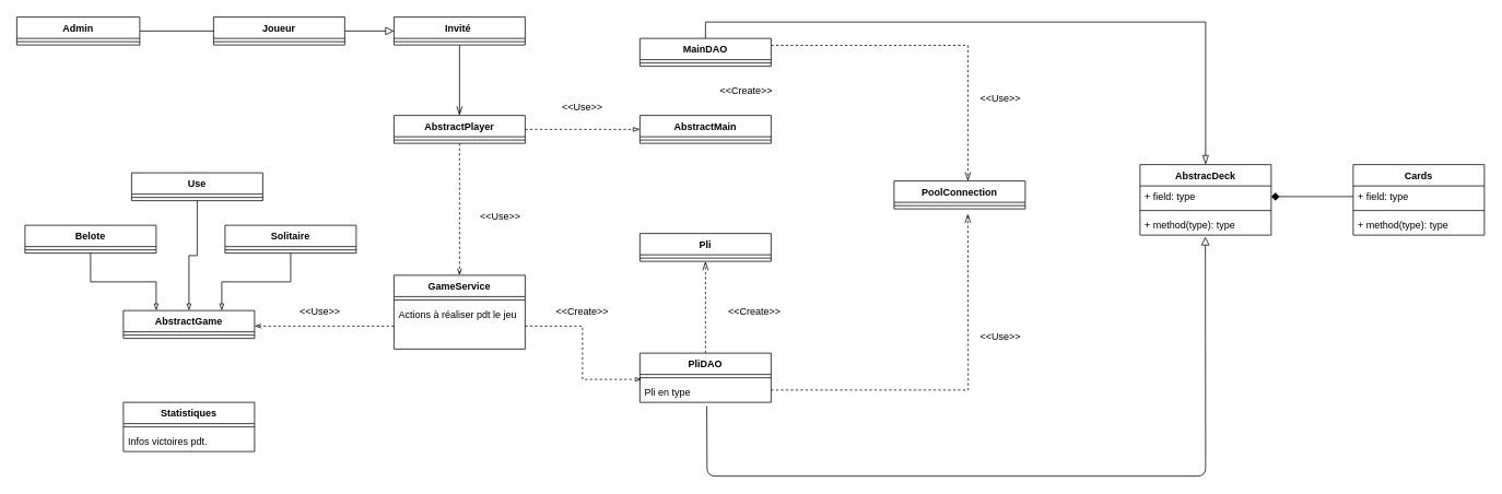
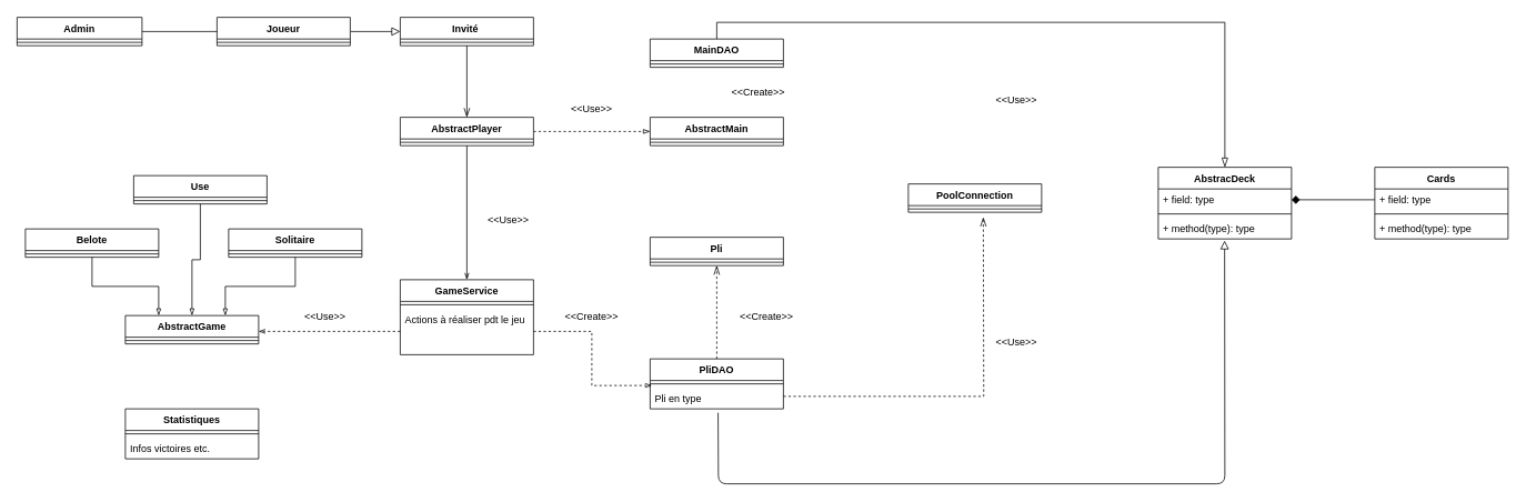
  <mxCell id="0" />
  <mxCell id="1" parent="0" />
  <mxCell id="2" style="edgeStyle=orthogonalEdgeStyle;rounded=0;orthogonalLoop=1;jettySize=auto;html=1;exitX=0.5;exitY=1;exitDx=0;exitDy=0;entryX=0.25;entryY=0;entryDx=0;entryDy=0;endArrow=blockThin;endFill=0;fontColor=none;" edge="1" parent="1" source="3" target="33"><mxGeometry relative="1" as="geometry" /></mxCell>
  <mxCell id="3" value="Belote" style="swimlane;fontStyle=1;align=center;verticalAlign=top;childLayout=stackLayout;horizontal=1;startSize=26;horizontalStack=0;resizeParent=1;resizeParentMax=0;resizeLast=0;collapsible=1;marginBottom=0;fontColor=none;" vertex="1" parent="1"><mxGeometry x="30" y="274" width="160" height="34" as="geometry" /></mxCell>
  <mxCell id="4" value="" style="line;strokeWidth=1;fillColor=none;align=left;verticalAlign=middle;spacingTop=-1;spacingLeft=3;spacingRight=3;rotatable=0;labelPosition=right;points=[];portConstraint=eastwest;" vertex="1" parent="3"><mxGeometry y="26" width="160" height="8" as="geometry" /></mxCell>
  <mxCell id="5" style="edgeStyle=orthogonalEdgeStyle;rounded=0;orthogonalLoop=1;jettySize=auto;html=1;exitX=0.5;exitY=1;exitDx=0;exitDy=0;endArrow=blockThin;endFill=0;fontColor=none;entryX=0.5;entryY=0;entryDx=0;entryDy=0;" edge="1" parent="1" source="6" target="33"><mxGeometry relative="1" as="geometry"><mxPoint x="230" y="350" as="targetPoint" /></mxGeometry></mxCell>
  <mxCell id="6" value="Use" style="swimlane;fontStyle=1;align=center;verticalAlign=top;childLayout=stackLayout;horizontal=1;startSize=26;horizontalStack=0;resizeParent=1;resizeParentMax=0;resizeLast=0;collapsible=1;marginBottom=0;fontColor=none;" vertex="1" parent="1"><mxGeometry x="160" y="210" width="160" height="34" as="geometry" /></mxCell>
  <mxCell id="7" value="" style="line;strokeWidth=1;fillColor=none;align=left;verticalAlign=middle;spacingTop=-1;spacingLeft=3;spacingRight=3;rotatable=0;labelPosition=right;points=[];portConstraint=eastwest;" vertex="1" parent="6"><mxGeometry y="26" width="160" height="8" as="geometry" /></mxCell>
  <mxCell id="8" style="edgeStyle=orthogonalEdgeStyle;rounded=0;orthogonalLoop=1;jettySize=auto;html=1;exitX=0.5;exitY=1;exitDx=0;exitDy=0;entryX=0.75;entryY=0;entryDx=0;entryDy=0;endArrow=blockThin;endFill=0;fontColor=none;" edge="1" parent="1" source="9" target="33"><mxGeometry relative="1" as="geometry" /></mxCell>
  <mxCell id="9" value="Solitaire" style="swimlane;fontStyle=1;align=center;verticalAlign=top;childLayout=stackLayout;horizontal=1;startSize=26;horizontalStack=0;resizeParent=1;resizeParentMax=0;resizeLast=0;collapsible=1;marginBottom=0;fontColor=none;" vertex="1" parent="1"><mxGeometry x="274" y="274" width="160" height="34" as="geometry" /></mxCell>
  <mxCell id="10" value="" style="line;strokeWidth=1;fillColor=none;align=left;verticalAlign=middle;spacingTop=-1;spacingLeft=3;spacingRight=3;rotatable=0;labelPosition=right;points=[];portConstraint=eastwest;" vertex="1" parent="9"><mxGeometry y="26" width="160" height="8" as="geometry" /></mxCell>
  <mxCell id="11" style="edgeStyle=orthogonalEdgeStyle;rounded=0;orthogonalLoop=1;jettySize=auto;html=1;exitX=0;exitY=0.5;exitDx=0;exitDy=0;entryX=1;entryY=0.5;entryDx=0;entryDy=0;endArrow=openThin;endFill=0;fontColor=none;dashed=1;" edge="1" parent="1" source="16"><mxGeometry relative="1" as="geometry"><mxPoint x="310" y="397" as="targetPoint" /></mxGeometry></mxCell>
  <mxCell id="12" value="&amp;lt;&amp;lt;Use&amp;gt;&amp;gt;" style="text;html=1;strokeColor=none;fillColor=none;align=center;verticalAlign=middle;whiteSpace=wrap;rounded=0;fontColor=none;" vertex="1" parent="1"><mxGeometry x="370" y="370" width="40" height="20" as="geometry" /></mxCell>
  <mxCell id="13" style="edgeStyle=orthogonalEdgeStyle;rounded=0;orthogonalLoop=1;jettySize=auto;html=1;exitX=1;exitY=0.5;exitDx=0;exitDy=0;entryX=0.013;entryY=-0.077;entryDx=0;entryDy=0;entryPerimeter=0;dashed=1;endArrow=openThin;endFill=0;fontColor=none;" edge="1" parent="1" source="16" target="51"><mxGeometry relative="1" as="geometry" /></mxCell>
  <mxCell id="14" value="GameService" style="swimlane;fontStyle=1;align=center;verticalAlign=top;childLayout=stackLayout;horizontal=1;startSize=26;horizontalStack=0;resizeParent=1;resizeParentMax=0;resizeLast=0;collapsible=1;marginBottom=0;" vertex="1" parent="1"><mxGeometry x="480" y="335" width="160" height="90" as="geometry" /></mxCell>
  <mxCell id="15" value="" style="line;strokeWidth=1;fillColor=none;align=left;verticalAlign=middle;spacingTop=-1;spacingLeft=3;spacingRight=3;rotatable=0;labelPosition=right;points=[];portConstraint=eastwest;" vertex="1" parent="14"><mxGeometry y="26" width="160" height="8" as="geometry" /></mxCell>
  <mxCell id="16" value="Actions à réaliser pdt le jeu" style="text;strokeColor=none;fillColor=none;align=left;verticalAlign=top;spacingLeft=4;spacingRight=4;overflow=hidden;rotatable=0;points=[[0,0.5],[1,0.5]];portConstraint=eastwest;" vertex="1" parent="14"><mxGeometry y="34" width="160" height="56" as="geometry" /></mxCell>
  <mxCell id="17" value="&amp;lt;&amp;lt;Create&amp;gt;&amp;gt;" style="text;html=1;strokeColor=none;fillColor=none;align=center;verticalAlign=middle;whiteSpace=wrap;rounded=0;fontColor=none;" vertex="1" parent="1"><mxGeometry x="690" y="370" width="40" height="20" as="geometry" /></mxCell>
- <mxCell id="18" style="edgeStyle=orthogonalEdgeStyle;rounded=0;orthogonalLoop=1;jettySize=auto;html=1;exitX=0.5;exitY=1;exitDx=0;exitDy=0;entryX=0.5;entryY=0;entryDx=0;entryDy=0;dashed=1;endArrow=openThin;endFill=0;fontColor=none;" edge="1" parent="1" source="20" target="14"><mxGeometry relative="1" as="geometry" /></mxCell>
+ <mxCell id="18" style="edgeStyle=orthogonalEdgeStyle;rounded=0;orthogonalLoop=1;jettySize=auto;html=1;exitX=0.5;exitY=1;exitDx=0;exitDy=0;entryX=0.5;entryY=0;entryDx=0;entryDy=0;dashed=0;endArrow=openThin;endFill=0;fontColor=none;" edge="1" parent="1" source="20" target="14"><mxGeometry relative="1" as="geometry" /></mxCell>
  <mxCell id="19" style="edgeStyle=orthogonalEdgeStyle;rounded=0;orthogonalLoop=1;jettySize=auto;html=1;exitX=1;exitY=0.5;exitDx=0;exitDy=0;entryX=0;entryY=0.5;entryDx=0;entryDy=0;dashed=1;endArrow=blockThin;endFill=0;fontColor=none;" edge="1" parent="1" source="20" target="23"><mxGeometry relative="1" as="geometry" /></mxCell>
  <mxCell id="20" value="AbstractPlayer" style="swimlane;fontStyle=1;align=center;verticalAlign=top;childLayout=stackLayout;horizontal=1;startSize=26;horizontalStack=0;resizeParent=1;resizeParentMax=0;resizeLast=0;collapsible=1;marginBottom=0;fontColor=none;" vertex="1" parent="1"><mxGeometry x="480" y="140" width="160" height="34" as="geometry" /></mxCell>
  <mxCell id="21" value="" style="line;strokeWidth=1;fillColor=none;align=left;verticalAlign=middle;spacingTop=-1;spacingLeft=3;spacingRight=3;rotatable=0;labelPosition=right;points=[];portConstraint=eastwest;" vertex="1" parent="20"><mxGeometry y="26" width="160" height="8" as="geometry" /></mxCell>
  <mxCell id="22" value="&amp;lt;&amp;lt;Use&amp;gt;&amp;gt;" style="text;html=1;strokeColor=none;fillColor=none;align=center;verticalAlign=middle;whiteSpace=wrap;rounded=0;fontColor=none;" vertex="1" parent="1"><mxGeometry x="590" y="254" width="40" height="20" as="geometry" /></mxCell>
  <mxCell id="23" value="AbstractMain" style="swimlane;fontStyle=1;align=center;verticalAlign=top;childLayout=stackLayout;horizontal=1;startSize=26;horizontalStack=0;resizeParent=1;resizeParentMax=0;resizeLast=0;collapsible=1;marginBottom=0;fontColor=none;" vertex="1" parent="1"><mxGeometry x="780" y="140" width="160" height="34" as="geometry" /></mxCell>
  <mxCell id="24" value="" style="line;strokeWidth=1;fillColor=none;align=left;verticalAlign=middle;spacingTop=-1;spacingLeft=3;spacingRight=3;rotatable=0;labelPosition=right;points=[];portConstraint=eastwest;" vertex="1" parent="23"><mxGeometry y="26" width="160" height="8" as="geometry" /></mxCell>
- <mxCell id="25" style="edgeStyle=orthogonalEdgeStyle;rounded=0;orthogonalLoop=1;jettySize=auto;html=1;exitX=1;exitY=0.25;exitDx=0;exitDy=0;entryX=0.563;entryY=0;entryDx=0;entryDy=0;entryPerimeter=0;endArrow=openThin;endFill=0;endSize=9;strokeWidth=1;fontColor=none;dashed=1;" edge="1" parent="1" source="27" target="44"><mxGeometry relative="1" as="geometry" /></mxCell>
  <mxCell id="26" style="edgeStyle=orthogonalEdgeStyle;rounded=0;orthogonalLoop=1;jettySize=auto;html=1;exitX=0.5;exitY=0;exitDx=0;exitDy=0;entryX=0.5;entryY=0;entryDx=0;entryDy=0;endArrow=blockThin;endFill=0;endSize=9;strokeWidth=1;fontColor=none;" edge="1" parent="1" source="27" target="57"><mxGeometry relative="1" as="geometry" /></mxCell>
  <mxCell id="27" value="MainDAO" style="swimlane;fontStyle=1;align=center;verticalAlign=top;childLayout=stackLayout;horizontal=1;startSize=26;horizontalStack=0;resizeParent=1;resizeParentMax=0;resizeLast=0;collapsible=1;marginBottom=0;fontColor=none;" vertex="1" parent="1"><mxGeometry x="780" y="46" width="160" height="34" as="geometry" /></mxCell>
  <mxCell id="28" value="" style="line;strokeWidth=1;fillColor=none;align=left;verticalAlign=middle;spacingTop=-1;spacingLeft=3;spacingRight=3;rotatable=0;labelPosition=right;points=[];portConstraint=eastwest;" vertex="1" parent="27"><mxGeometry y="26" width="160" height="8" as="geometry" /></mxCell>
  <mxCell id="29" value="&amp;lt;&amp;lt;Use&amp;gt;&amp;gt;" style="text;html=1;strokeColor=none;fillColor=none;align=center;verticalAlign=middle;whiteSpace=wrap;rounded=0;fontColor=none;" vertex="1" parent="1"><mxGeometry x="690" y="120" width="40" height="20" as="geometry" /></mxCell>
  <mxCell id="30" value="Statistiques" style="swimlane;fontStyle=1;align=center;verticalAlign=top;childLayout=stackLayout;horizontal=1;startSize=26;horizontalStack=0;resizeParent=1;resizeParentMax=0;resizeLast=0;collapsible=1;marginBottom=0;" vertex="1" parent="1"><mxGeometry x="150" y="490" width="160" height="60" as="geometry" /></mxCell>
  <mxCell id="31" value="" style="line;strokeWidth=1;fillColor=none;align=left;verticalAlign=middle;spacingTop=-1;spacingLeft=3;spacingRight=3;rotatable=0;labelPosition=right;points=[];portConstraint=eastwest;" vertex="1" parent="30"><mxGeometry y="26" width="160" height="8" as="geometry" /></mxCell>
- <mxCell id="32" value="Infos victoires pdt. " style="text;strokeColor=none;fillColor=none;align=left;verticalAlign=top;spacingLeft=4;spacingRight=4;overflow=hidden;rotatable=0;points=[[0,0.5],[1,0.5]];portConstraint=eastwest;" vertex="1" parent="30"><mxGeometry y="34" width="160" height="26" as="geometry" /></mxCell>
+ <mxCell id="32" value="Infos victoires etc. " style="text;strokeColor=none;fillColor=none;align=left;verticalAlign=top;spacingLeft=4;spacingRight=4;overflow=hidden;rotatable=0;points=[[0,0.5],[1,0.5]];portConstraint=eastwest;" vertex="1" parent="30"><mxGeometry y="34" width="160" height="26" as="geometry" /></mxCell>
  <mxCell id="33" value="AbstractGame" style="swimlane;fontStyle=1;align=center;verticalAlign=top;childLayout=stackLayout;horizontal=1;startSize=26;horizontalStack=0;resizeParent=1;resizeParentMax=0;resizeLast=0;collapsible=1;marginBottom=0;" vertex="1" parent="1"><mxGeometry x="150" y="378" width="160" height="34" as="geometry" /></mxCell>
  <mxCell id="34" value="" style="line;strokeWidth=1;fillColor=none;align=left;verticalAlign=middle;spacingTop=-1;spacingLeft=3;spacingRight=3;rotatable=0;labelPosition=right;points=[];portConstraint=eastwest;" vertex="1" parent="33"><mxGeometry y="26" width="160" height="8" as="geometry" /></mxCell>
  <mxCell id="35" style="edgeStyle=orthogonalEdgeStyle;rounded=0;orthogonalLoop=1;jettySize=auto;html=1;exitX=0.5;exitY=1;exitDx=0;exitDy=0;endArrow=openThin;endFill=0;endSize=9;strokeWidth=1;fontColor=none;" edge="1" parent="1" source="36" target="20"><mxGeometry relative="1" as="geometry" /></mxCell>
  <mxCell id="36" value="Invité " style="swimlane;fontStyle=1;align=center;verticalAlign=top;childLayout=stackLayout;horizontal=1;startSize=26;horizontalStack=0;resizeParent=1;resizeParentMax=0;resizeLast=0;collapsible=1;marginBottom=0;fontColor=none;" vertex="1" parent="1"><mxGeometry x="480" y="20" width="160" height="34" as="geometry" /></mxCell>
  <mxCell id="37" value="" style="line;strokeWidth=1;fillColor=none;align=left;verticalAlign=middle;spacingTop=-1;spacingLeft=3;spacingRight=3;rotatable=0;labelPosition=right;points=[];portConstraint=eastwest;" vertex="1" parent="36"><mxGeometry y="26" width="160" height="8" as="geometry" /></mxCell>
  <mxCell id="38" style="edgeStyle=orthogonalEdgeStyle;rounded=0;orthogonalLoop=1;jettySize=auto;html=1;exitX=1;exitY=0.5;exitDx=0;exitDy=0;entryX=0;entryY=0.5;entryDx=0;entryDy=0;endArrow=block;endFill=0;fontColor=none;strokeWidth=1;endSize=8;" edge="1" parent="1" source="39" target="36"><mxGeometry relative="1" as="geometry" /></mxCell>
  <mxCell id="39" value="Joueur&#10;" style="swimlane;fontStyle=1;align=center;verticalAlign=top;childLayout=stackLayout;horizontal=1;startSize=26;horizontalStack=0;resizeParent=1;resizeParentMax=0;resizeLast=0;collapsible=1;marginBottom=0;fontColor=none;" vertex="1" parent="1"><mxGeometry x="260" y="20" width="160" height="34" as="geometry" /></mxCell>
  <mxCell id="40" value="" style="line;strokeWidth=1;fillColor=none;align=left;verticalAlign=middle;spacingTop=-1;spacingLeft=3;spacingRight=3;rotatable=0;labelPosition=right;points=[];portConstraint=eastwest;" vertex="1" parent="39"><mxGeometry y="26" width="160" height="8" as="geometry" /></mxCell>
  <mxCell id="41" style="edgeStyle=orthogonalEdgeStyle;rounded=0;orthogonalLoop=1;jettySize=auto;html=1;exitX=1;exitY=0.5;exitDx=0;exitDy=0;entryX=0;entryY=0.5;entryDx=0;entryDy=0;endArrow=none;endFill=0;fontColor=none;endSize=9;" edge="1" parent="1" source="42" target="39"><mxGeometry relative="1" as="geometry" /></mxCell>
  <mxCell id="42" value="Admin" style="swimlane;fontStyle=1;align=center;verticalAlign=top;childLayout=stackLayout;horizontal=1;startSize=26;horizontalStack=0;resizeParent=1;resizeParentMax=0;resizeLast=0;collapsible=1;marginBottom=0;fontColor=none;" vertex="1" parent="1"><mxGeometry y="20" width="150" height="34" as="geometry" x="20" /></mxCell>
  <mxCell id="43" value="" style="line;strokeWidth=1;fillColor=none;align=left;verticalAlign=middle;spacingTop=-1;spacingLeft=3;spacingRight=3;rotatable=0;labelPosition=right;points=[];portConstraint=eastwest;" vertex="1" parent="42"><mxGeometry y="26" width="150" height="8" as="geometry" /></mxCell>
  <mxCell id="44" value="PoolConnection" style="swimlane;fontStyle=1;align=center;verticalAlign=top;childLayout=stackLayout;horizontal=1;startSize=26;horizontalStack=0;resizeParent=1;resizeParentMax=0;resizeLast=0;collapsible=1;marginBottom=0;fontColor=none;" vertex="1" parent="1"><mxGeometry x="1090" y="220" width="160" height="34" as="geometry" /></mxCell>
  <mxCell id="45" value="" style="line;strokeWidth=1;fillColor=none;align=left;verticalAlign=middle;spacingTop=-1;spacingLeft=3;spacingRight=3;rotatable=0;labelPosition=right;points=[];portConstraint=eastwest;" vertex="1" parent="44"><mxGeometry y="26" width="160" height="8" as="geometry" /></mxCell>
  <mxCell id="46" value="&amp;lt;&amp;lt;Create&amp;gt;&amp;gt;" style="text;html=1;strokeColor=none;fillColor=none;align=center;verticalAlign=middle;whiteSpace=wrap;rounded=0;fontColor=none;" vertex="1" parent="1"><mxGeometry x="890" y="100" width="40" height="20" as="geometry" /></mxCell>
  <mxCell id="47" style="edgeStyle=orthogonalEdgeStyle;rounded=0;orthogonalLoop=1;jettySize=auto;html=1;exitX=0.5;exitY=0;exitDx=0;exitDy=0;entryX=0.5;entryY=1;entryDx=0;entryDy=0;dashed=1;endArrow=openThin;endFill=0;endSize=9;strokeWidth=1;fontColor=none;" edge="1" parent="1" source="49" target="52"><mxGeometry relative="1" as="geometry" /></mxCell>
  <mxCell id="48" style="edgeStyle=orthogonalEdgeStyle;rounded=0;orthogonalLoop=1;jettySize=auto;html=1;exitX=1;exitY=0.75;exitDx=0;exitDy=0;endArrow=openThin;endFill=0;endSize=9;strokeWidth=1;fontColor=none;dashed=1;" edge="1" parent="1" source="49"><mxGeometry relative="1" as="geometry"><mxPoint x="1180" y="260" as="targetPoint" /></mxGeometry></mxCell>
  <mxCell id="49" value="PliDAO" style="swimlane;fontStyle=1;align=center;verticalAlign=top;childLayout=stackLayout;horizontal=1;startSize=26;horizontalStack=0;resizeParent=1;resizeParentMax=0;resizeLast=0;collapsible=1;marginBottom=0;fontColor=none;" vertex="1" parent="1"><mxGeometry x="780" y="430" width="160" height="60" as="geometry" /></mxCell>
  <mxCell id="50" value="" style="line;strokeWidth=1;fillColor=none;align=left;verticalAlign=middle;spacingTop=-1;spacingLeft=3;spacingRight=3;rotatable=0;labelPosition=right;points=[];portConstraint=eastwest;" vertex="1" parent="49"><mxGeometry y="26" width="160" height="8" as="geometry" /></mxCell>
  <mxCell id="51" value="Pli en type" style="text;strokeColor=none;fillColor=none;align=left;verticalAlign=top;spacingLeft=4;spacingRight=4;overflow=hidden;rotatable=0;points=[[0,0.5],[1,0.5]];portConstraint=eastwest;" vertex="1" parent="49"><mxGeometry y="34" width="160" height="26" as="geometry" /></mxCell>
  <mxCell id="52" value="Pli" style="swimlane;fontStyle=1;align=center;verticalAlign=top;childLayout=stackLayout;horizontal=1;startSize=26;horizontalStack=0;resizeParent=1;resizeParentMax=0;resizeLast=0;collapsible=1;marginBottom=0;fontColor=none;" vertex="1" parent="1"><mxGeometry x="780" y="284" width="160" height="34" as="geometry" /></mxCell>
  <mxCell id="53" value="" style="line;strokeWidth=1;fillColor=none;align=left;verticalAlign=middle;spacingTop=-1;spacingLeft=3;spacingRight=3;rotatable=0;labelPosition=right;points=[];portConstraint=eastwest;" vertex="1" parent="52"><mxGeometry y="26" width="160" height="8" as="geometry" /></mxCell>
  <mxCell id="54" value="&amp;lt;&amp;lt;Create&amp;gt;&amp;gt;" style="text;html=1;strokeColor=none;fillColor=none;align=center;verticalAlign=middle;whiteSpace=wrap;rounded=0;fontColor=none;" vertex="1" parent="1"><mxGeometry x="900" y="370" width="40" height="20" as="geometry" /></mxCell>
  <mxCell id="55" value="&amp;lt;&amp;lt;Use&amp;gt;&amp;gt;" style="text;html=1;strokeColor=none;fillColor=none;align=center;verticalAlign=middle;whiteSpace=wrap;rounded=0;fontColor=none;" vertex="1" parent="1"><mxGeometry x="1200" y="110" width="40" height="20" as="geometry" /></mxCell>
  <mxCell id="56" value="&amp;lt;&amp;lt;Use&amp;gt;&amp;gt;" style="text;html=1;strokeColor=none;fillColor=none;align=center;verticalAlign=middle;whiteSpace=wrap;rounded=0;fontColor=none;" vertex="1" parent="1"><mxGeometry x="1200" y="400" width="40" height="20" as="geometry" /></mxCell>
  <mxCell id="57" value="AbstracDeck" style="swimlane;fontStyle=1;align=center;verticalAlign=top;childLayout=stackLayout;horizontal=1;startSize=26;horizontalStack=0;resizeParent=1;resizeParentMax=0;resizeLast=0;collapsible=1;marginBottom=0;fontColor=none;" vertex="1" parent="1"><mxGeometry x="1390" y="200" width="160" height="86" as="geometry" /></mxCell>
  <mxCell id="58" value="+ field: type" style="text;strokeColor=none;fillColor=none;align=left;verticalAlign=top;spacingLeft=4;spacingRight=4;overflow=hidden;rotatable=0;points=[[0,0.5],[1,0.5]];portConstraint=eastwest;" vertex="1" parent="57"><mxGeometry y="26" width="160" height="26" as="geometry" /></mxCell>
  <mxCell id="59" value="" style="line;strokeWidth=1;fillColor=none;align=left;verticalAlign=middle;spacingTop=-1;spacingLeft=3;spacingRight=3;rotatable=0;labelPosition=right;points=[];portConstraint=eastwest;" vertex="1" parent="57"><mxGeometry y="52" width="160" height="8" as="geometry" /></mxCell>
  <mxCell id="60" value="+ method(type): type" style="text;strokeColor=none;fillColor=none;align=left;verticalAlign=top;spacingLeft=4;spacingRight=4;overflow=hidden;rotatable=0;points=[[0,0.5],[1,0.5]];portConstraint=eastwest;" vertex="1" parent="57"><mxGeometry y="60" width="160" height="26" as="geometry" /></mxCell>
  <mxCell id="61" value="" style="endArrow=block;html=1;strokeWidth=1;fontColor=none;exitX=0.51;exitY=1.179;exitDx=0;exitDy=0;exitPerimeter=0;entryX=0.498;entryY=1.077;entryDx=0;entryDy=0;entryPerimeter=0;endFill=0;endSize=8;" edge="1" parent="1" source="51" target="60"><mxGeometry width="50" height="50" relative="1" as="geometry"><mxPoint x="1130" y="340" as="sourcePoint" /><mxPoint x="862" y="630" as="targetPoint" /><Array as="points"><mxPoint x="862" y="580" /><mxPoint x="1470" y="580" /></Array></mxGeometry></mxCell>
  <mxCell id="62" value="Cards" style="swimlane;fontStyle=1;align=center;verticalAlign=top;childLayout=stackLayout;horizontal=1;startSize=26;horizontalStack=0;resizeParent=1;resizeParentMax=0;resizeLast=0;collapsible=1;marginBottom=0;fontColor=none;" vertex="1" parent="1"><mxGeometry x="1650" y="200" width="160" height="86" as="geometry" /></mxCell>
  <mxCell id="63" value="+ field: type" style="text;strokeColor=none;fillColor=none;align=left;verticalAlign=top;spacingLeft=4;spacingRight=4;overflow=hidden;rotatable=0;points=[[0,0.5],[1,0.5]];portConstraint=eastwest;" vertex="1" parent="62"><mxGeometry y="26" width="160" height="26" as="geometry" /></mxCell>
  <mxCell id="64" value="" style="line;strokeWidth=1;fillColor=none;align=left;verticalAlign=middle;spacingTop=-1;spacingLeft=3;spacingRight=3;rotatable=0;labelPosition=right;points=[];portConstraint=eastwest;" vertex="1" parent="62"><mxGeometry y="52" width="160" height="8" as="geometry" /></mxCell>
  <mxCell id="65" value="+ method(type): type" style="text;strokeColor=none;fillColor=none;align=left;verticalAlign=top;spacingLeft=4;spacingRight=4;overflow=hidden;rotatable=0;points=[[0,0.5],[1,0.5]];portConstraint=eastwest;" vertex="1" parent="62"><mxGeometry y="60" width="160" height="26" as="geometry" /></mxCell>
  <mxCell id="66" style="edgeStyle=orthogonalEdgeStyle;rounded=0;orthogonalLoop=1;jettySize=auto;html=1;exitX=0;exitY=0.5;exitDx=0;exitDy=0;entryX=1;entryY=0.5;entryDx=0;entryDy=0;endArrow=diamond;endFill=1;endSize=8;strokeWidth=1;fontColor=none;" edge="1" parent="1" source="63" target="58"><mxGeometry relative="1" as="geometry" /></mxCell>
